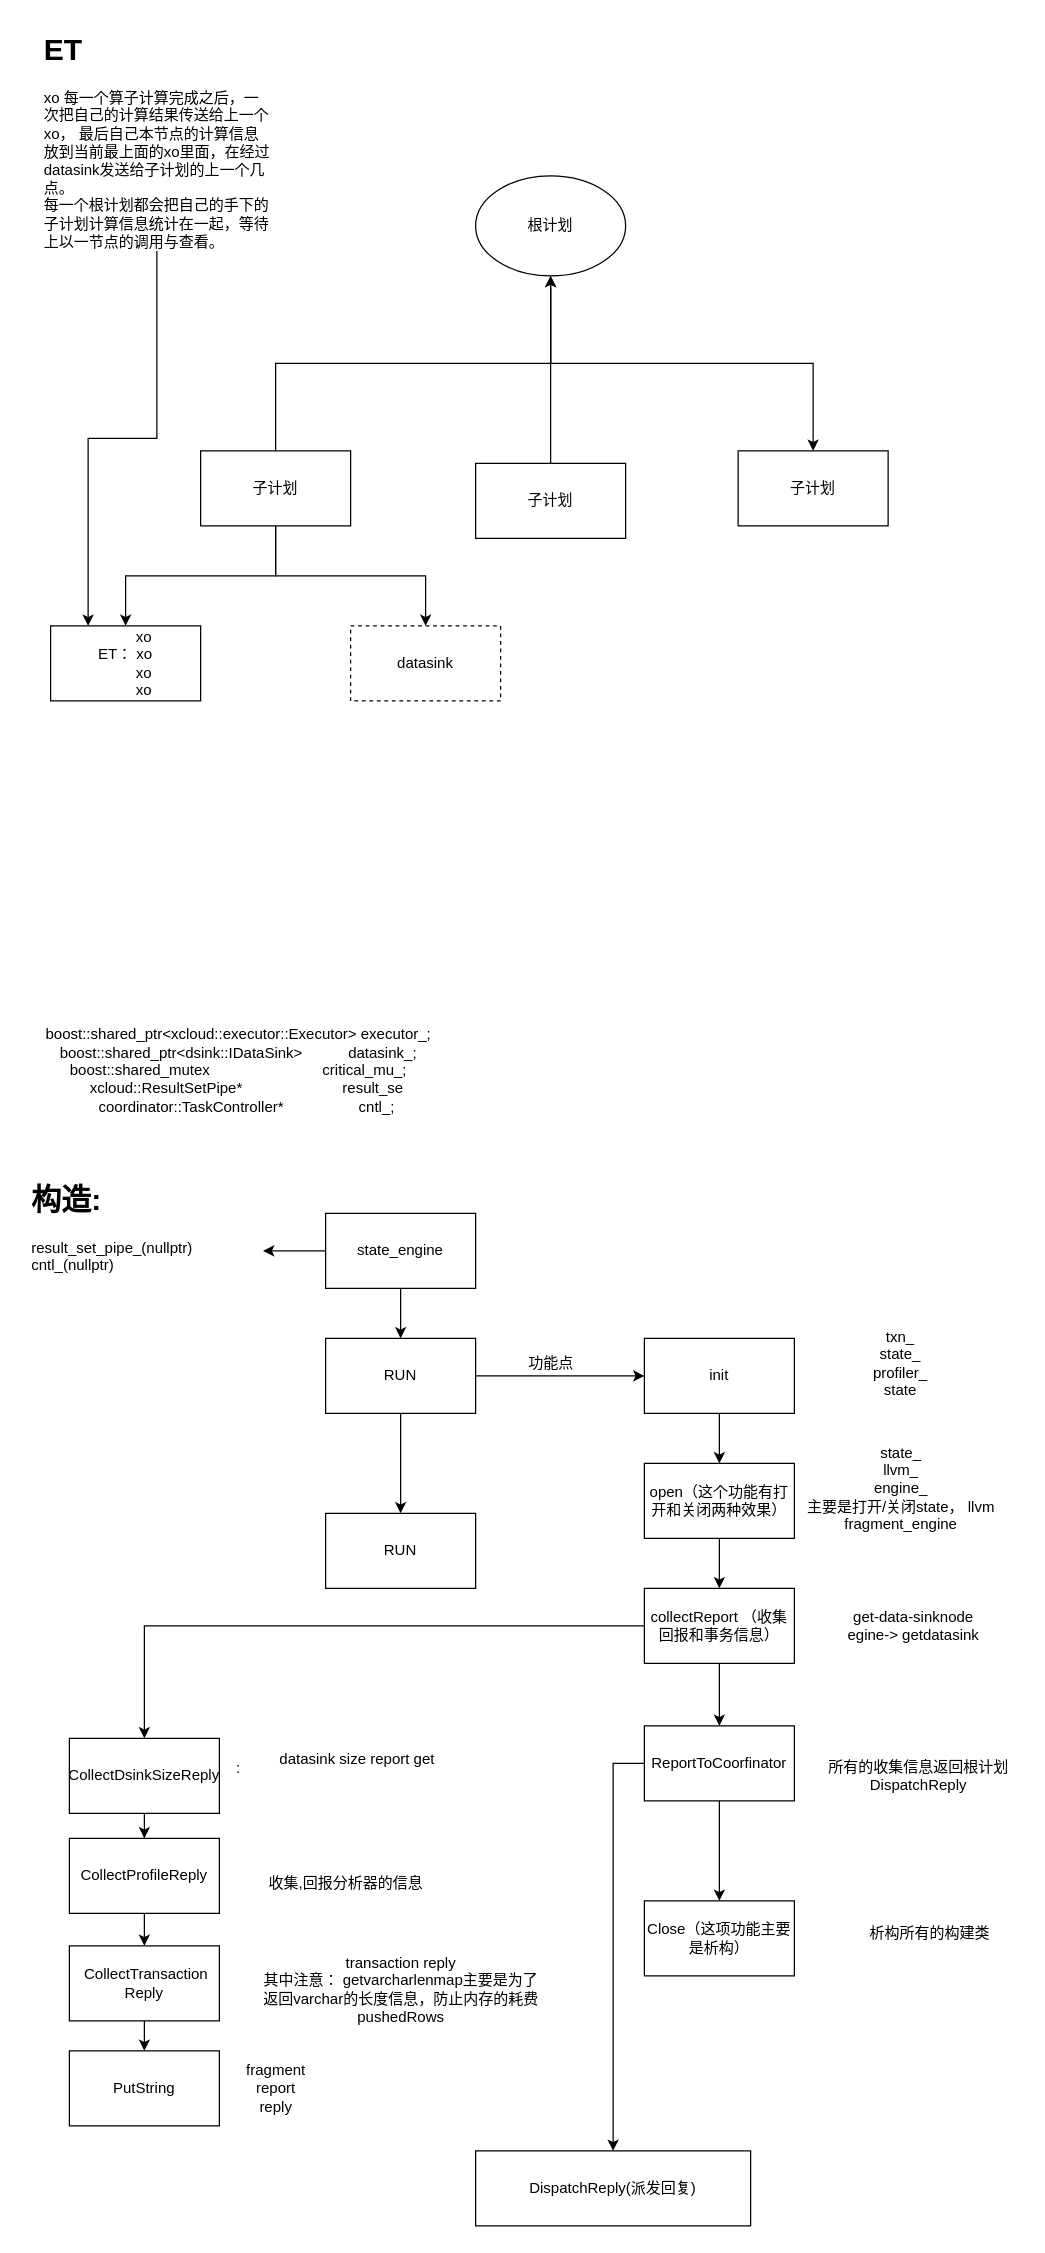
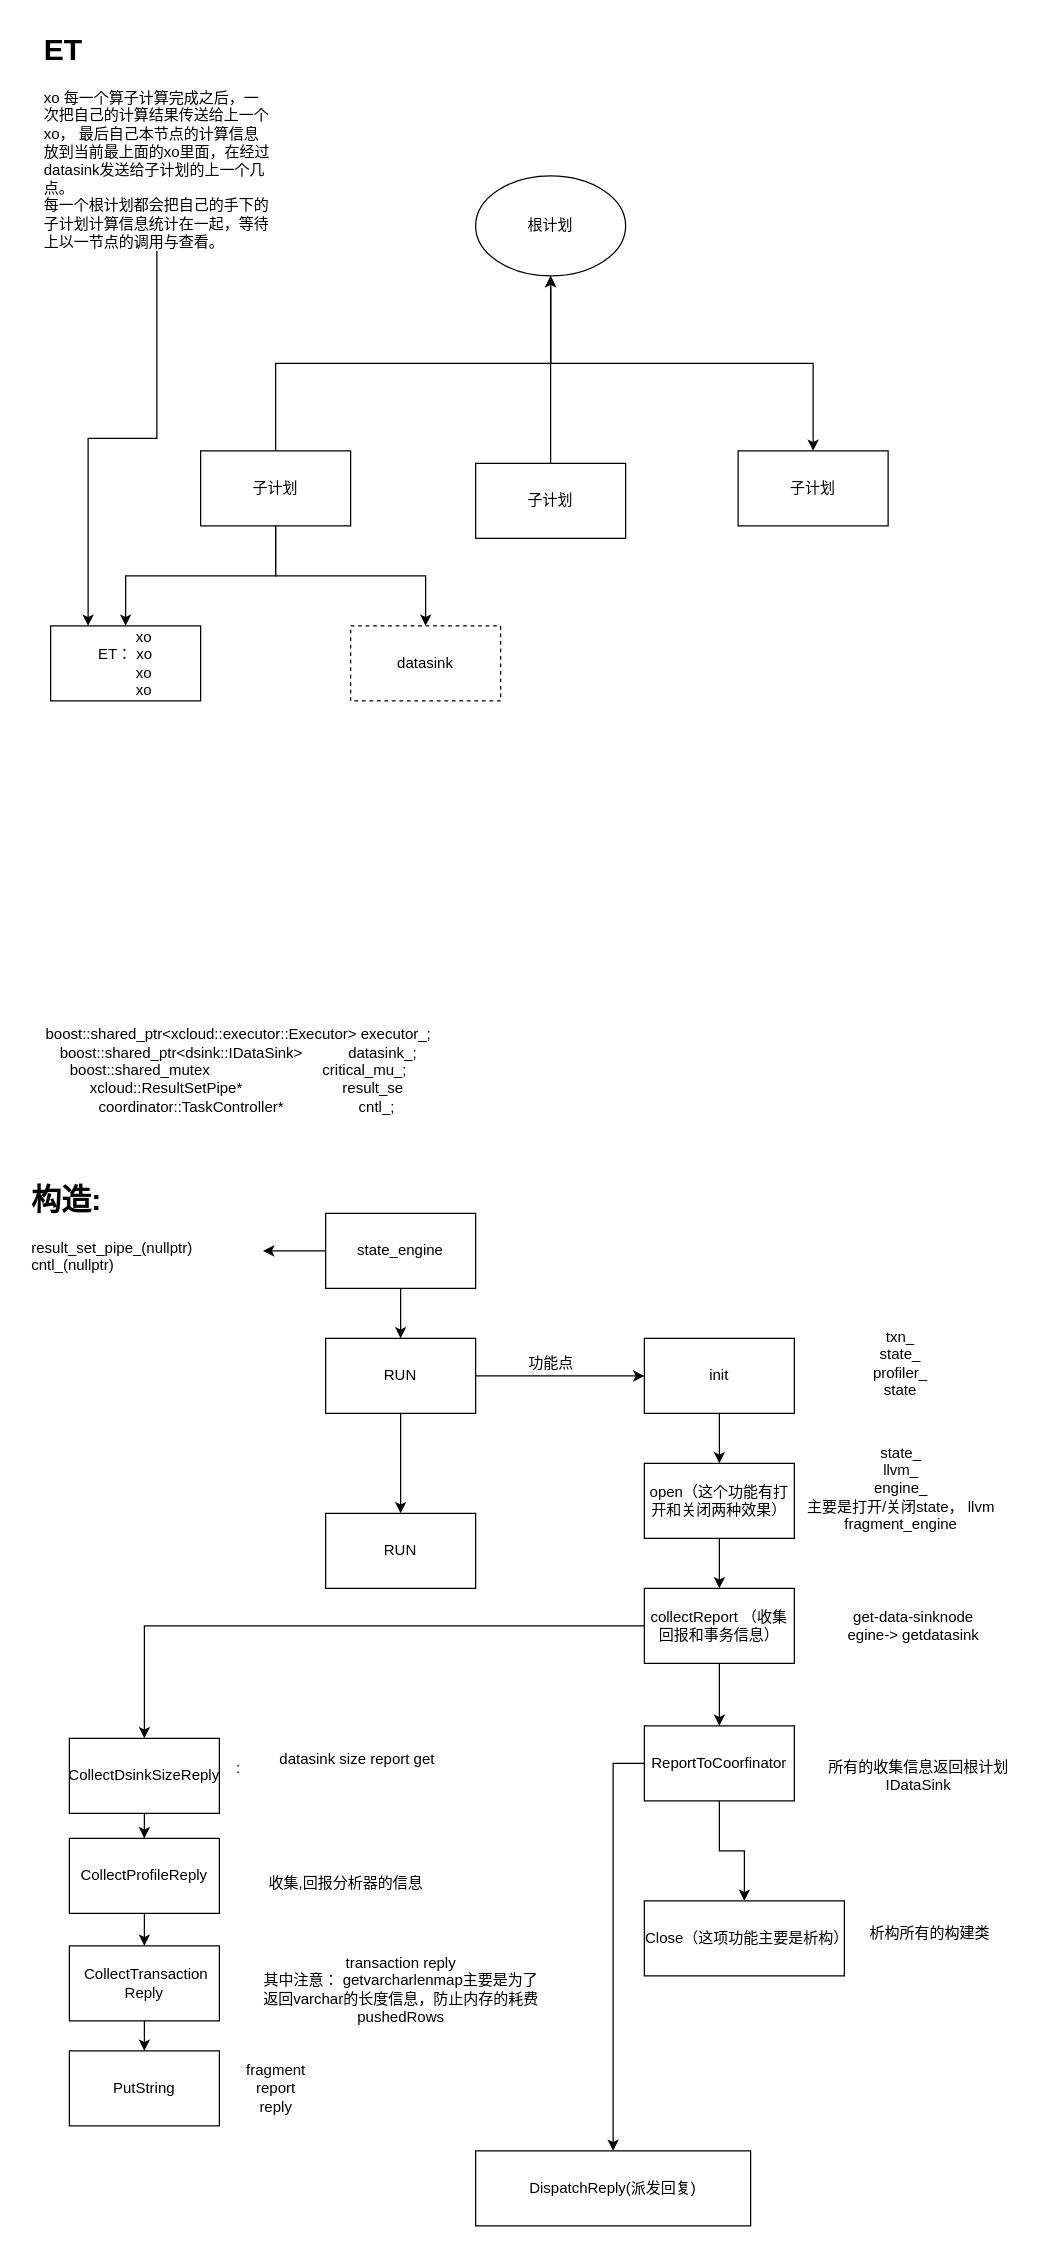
  <mxCell id="0" />
  <mxCell id="1" parent="0" />
  <mxCell id="2" value="" style="edgeStyle=orthogonalEdgeStyle;rounded=0;orthogonalLoop=1;jettySize=auto;html=1;" parent="1" source="4" target="7" edge="1"><mxGeometry relative="1" as="geometry" /></mxCell>
  <mxCell id="3" value="" style="edgeStyle=orthogonalEdgeStyle;rounded=0;orthogonalLoop=1;jettySize=auto;html=1;entryX=1;entryY=0.5;entryDx=0;entryDy=0;" parent="1" source="4" target="29" edge="1"><mxGeometry relative="1" as="geometry"><mxPoint x="210" y="1010" as="targetPoint" /></mxGeometry></mxCell>
  <mxCell id="4" value="state_engine" style="rounded=0;whiteSpace=wrap;html=1;" parent="1" vertex="1"><mxGeometry x="260" y="970" width="120" height="60" as="geometry" /></mxCell>
  <mxCell id="5" value="" style="edgeStyle=orthogonalEdgeStyle;rounded=0;orthogonalLoop=1;jettySize=auto;html=1;" parent="1" source="7" target="10" edge="1"><mxGeometry relative="1" as="geometry" /></mxCell>
  <mxCell id="6" value="" style="edgeStyle=orthogonalEdgeStyle;rounded=0;orthogonalLoop=1;jettySize=auto;html=1;" parent="1" source="7" target="8" edge="1"><mxGeometry relative="1" as="geometry" /></mxCell>
  <mxCell id="7" value="RUN" style="rounded=0;whiteSpace=wrap;html=1;" parent="1" vertex="1"><mxGeometry x="260" y="1070" width="120" height="60" as="geometry" /></mxCell>
  <mxCell id="8" value="RUN" style="rounded=0;whiteSpace=wrap;html=1;" parent="1" vertex="1"><mxGeometry x="260" y="1210" width="120" height="60" as="geometry" /></mxCell>
  <mxCell id="9" value="" style="edgeStyle=orthogonalEdgeStyle;rounded=0;orthogonalLoop=1;jettySize=auto;html=1;" parent="1" source="10" target="12" edge="1"><mxGeometry relative="1" as="geometry" /></mxCell>
  <mxCell id="10" value="init" style="rounded=0;whiteSpace=wrap;html=1;" parent="1" vertex="1"><mxGeometry x="515" y="1070" width="120" height="60" as="geometry" /></mxCell>
  <mxCell id="11" value="" style="edgeStyle=orthogonalEdgeStyle;rounded=0;orthogonalLoop=1;jettySize=auto;html=1;" parent="1" source="12" target="15" edge="1"><mxGeometry relative="1" as="geometry" /></mxCell>
  <mxCell id="12" value="open（这个功能有打开和关闭两种效果）" style="rounded=0;whiteSpace=wrap;html=1;" parent="1" vertex="1"><mxGeometry x="515" y="1170" width="120" height="60" as="geometry" /></mxCell>
  <mxCell id="13" value="" style="edgeStyle=orthogonalEdgeStyle;rounded=0;orthogonalLoop=1;jettySize=auto;html=1;" parent="1" source="15" target="25" edge="1"><mxGeometry relative="1" as="geometry" /></mxCell>
  <mxCell id="14" value="" style="edgeStyle=orthogonalEdgeStyle;rounded=0;orthogonalLoop=1;jettySize=auto;html=1;" parent="1" source="15" target="17" edge="1"><mxGeometry relative="1" as="geometry" /></mxCell>
  <mxCell id="15" value="collectReport （收集回报和事务信息）" style="rounded=0;whiteSpace=wrap;html=1;" parent="1" vertex="1"><mxGeometry x="515" y="1270" width="120" height="60" as="geometry" /></mxCell>
  <mxCell id="16" value="" style="edgeStyle=orthogonalEdgeStyle;rounded=0;orthogonalLoop=1;jettySize=auto;html=1;" parent="1" source="17" target="19" edge="1"><mxGeometry relative="1" as="geometry" /></mxCell>
  <mxCell id="17" value="CollectDsinkSizeReply" style="rounded=0;whiteSpace=wrap;html=1;" parent="1" vertex="1"><mxGeometry x="55" y="1390" width="120" height="60" as="geometry" /></mxCell>
  <mxCell id="18" value="" style="edgeStyle=orthogonalEdgeStyle;rounded=0;orthogonalLoop=1;jettySize=auto;html=1;" parent="1" source="19" target="21" edge="1"><mxGeometry relative="1" as="geometry" /></mxCell>
  <mxCell id="19" value="CollectProfileReply" style="rounded=0;whiteSpace=wrap;html=1;" parent="1" vertex="1"><mxGeometry x="55" y="1470" width="120" height="60" as="geometry" /></mxCell>
  <mxCell id="20" value="" style="edgeStyle=orthogonalEdgeStyle;rounded=0;orthogonalLoop=1;jettySize=auto;html=1;" parent="1" source="21" target="22" edge="1"><mxGeometry relative="1" as="geometry" /></mxCell>
  <mxCell id="21" value="&amp;nbsp;CollectTransaction&lt;br&gt;Reply" style="rounded=0;whiteSpace=wrap;html=1;" parent="1" vertex="1"><mxGeometry x="55" y="1556" width="120" height="60" as="geometry" /></mxCell>
  <mxCell id="22" value="PutString" style="rounded=0;whiteSpace=wrap;html=1;" parent="1" vertex="1"><mxGeometry x="55" y="1640" width="120" height="60" as="geometry" /></mxCell>
  <mxCell id="23" value="" style="edgeStyle=orthogonalEdgeStyle;rounded=0;orthogonalLoop=1;jettySize=auto;html=1;" parent="1" source="25" target="27" edge="1"><mxGeometry relative="1" as="geometry" /></mxCell>
  <mxCell id="24" value="" style="edgeStyle=orthogonalEdgeStyle;rounded=0;orthogonalLoop=1;jettySize=auto;html=1;" parent="1" source="25" target="26" edge="1"><mxGeometry relative="1" as="geometry"><Array as="points"><mxPoint x="490" y="1410" /></Array></mxGeometry></mxCell>
  <mxCell id="25" value="ReportToCoorfinator" style="rounded=0;whiteSpace=wrap;html=1;" parent="1" vertex="1"><mxGeometry x="515" y="1380" width="120" height="60" as="geometry" /></mxCell>
  <mxCell id="26" value="DispatchReply(派发回复)" style="rounded=0;whiteSpace=wrap;html=1;" parent="1" vertex="1"><mxGeometry x="380" y="1720" width="220" height="60" as="geometry" /></mxCell>
- <mxCell id="27" value="Close（这项功能主要是析构）" style="rounded=0;whiteSpace=wrap;html=1;" parent="1" vertex="1"><mxGeometry x="515" y="1520" width="120" height="60" as="geometry" /></mxCell>
+ <mxCell id="27" value="Close（这项功能主要是析构）" style="rounded=0;whiteSpace=wrap;html=1;" parent="1" vertex="1"><mxGeometry x="515" y="1520" width="160" height="60" as="geometry" /></mxCell>
  <mxCell id="28" value="&lt;div&gt;boost::shared_ptr&amp;lt;xcloud::executor::Executor&amp;gt; executor_;&lt;/div&gt;&lt;div&gt;&lt;span&gt;boost::shared_ptr&amp;lt;dsink::IDataSink&amp;gt;&amp;nbsp; &amp;nbsp; &amp;nbsp; &amp;nbsp; &amp;nbsp; &amp;nbsp;datasink_;&lt;/span&gt;&lt;/div&gt;&lt;div&gt;&lt;div&gt;boost::shared_mutex&amp;nbsp; &amp;nbsp; &amp;nbsp; &amp;nbsp; &amp;nbsp; &amp;nbsp; &amp;nbsp; &amp;nbsp; &amp;nbsp; &amp;nbsp; &amp;nbsp; &amp;nbsp; &amp;nbsp; &amp;nbsp;critical_mu_;&lt;/div&gt;&lt;div&gt;&amp;nbsp; &amp;nbsp; xcloud::ResultSetPipe*&amp;nbsp; &amp;nbsp; &amp;nbsp; &amp;nbsp; &amp;nbsp; &amp;nbsp; &amp;nbsp; &amp;nbsp; &amp;nbsp; &amp;nbsp; &amp;nbsp; &amp;nbsp; result_se&lt;/div&gt;&lt;/div&gt;&lt;div&gt;&amp;nbsp; &amp;nbsp; coordinator::TaskController*&amp;nbsp; &amp;nbsp; &amp;nbsp; &amp;nbsp; &amp;nbsp; &amp;nbsp; &amp;nbsp; &amp;nbsp; &amp;nbsp; cntl_;&lt;br&gt;&lt;/div&gt;&lt;div&gt;&lt;br&gt;&lt;/div&gt;&lt;div&gt;&lt;br&gt;&lt;/div&gt;" style="text;html=1;align=center;verticalAlign=middle;resizable=0;points=[];autosize=1;" parent="1" vertex="1"><mxGeometry x="30" y="820" width="320" height="100" as="geometry" /></mxCell>
  <mxCell id="29" value="&lt;h1&gt;构造:&lt;/h1&gt;&lt;div&gt;result_set_pipe_(nullptr)&lt;/div&gt;&lt;div&gt;cntl_(nullptr)&lt;/div&gt;" style="text;html=1;strokeColor=none;fillColor=none;spacing=5;spacingTop=-20;whiteSpace=wrap;overflow=hidden;rounded=0;" parent="1" vertex="1"><mxGeometry x="20" y="940" width="190" height="120" as="geometry" /></mxCell>
  <mxCell id="30" value="" style="edgeStyle=orthogonalEdgeStyle;rounded=0;orthogonalLoop=1;jettySize=auto;html=1;entryX=0.5;entryY=0;entryDx=0;entryDy=0;" parent="1" target="40" edge="1"><mxGeometry relative="1" as="geometry"><mxPoint x="440" y="230" as="sourcePoint" /><mxPoint x="650" y="460" as="targetPoint" /><Array as="points"><mxPoint x="440" y="290" /><mxPoint x="650" y="290" /></Array></mxGeometry></mxCell>
  <mxCell id="31" value="根计划" style="ellipse;whiteSpace=wrap;html=1;" parent="1" vertex="1"><mxGeometry x="380" y="140" width="120" height="80" as="geometry" /></mxCell>
  <mxCell id="32" value="" style="edgeStyle=orthogonalEdgeStyle;rounded=0;orthogonalLoop=1;jettySize=auto;html=1;exitX=0.5;exitY=0;exitDx=0;exitDy=0;" parent="1" source="35" target="31" edge="1"><mxGeometry relative="1" as="geometry"><mxPoint x="300" y="226" as="targetPoint" /></mxGeometry></mxCell>
  <mxCell id="33" value="" style="edgeStyle=orthogonalEdgeStyle;rounded=0;orthogonalLoop=1;jettySize=auto;html=1;" parent="1" source="35" target="37" edge="1"><mxGeometry relative="1" as="geometry" /></mxCell>
  <mxCell id="34" value="" style="edgeStyle=orthogonalEdgeStyle;rounded=0;orthogonalLoop=1;jettySize=auto;html=1;" parent="1" source="35" target="36" edge="1"><mxGeometry relative="1" as="geometry" /></mxCell>
  <mxCell id="35" value="子计划" style="rounded=0;whiteSpace=wrap;html=1;" parent="1" vertex="1"><mxGeometry x="160" y="360" width="120" height="60" as="geometry" /></mxCell>
  <mxCell id="36" value="datasink" style="rounded=0;whiteSpace=wrap;html=1;dashed=1;" parent="1" vertex="1"><mxGeometry x="280" y="500" width="120" height="60" as="geometry" /></mxCell>
  <mxCell id="37" value="&amp;nbsp; &amp;nbsp; &amp;nbsp; &amp;nbsp; &amp;nbsp;xo&lt;br&gt;ET： xo&lt;br&gt;&amp;nbsp; &amp;nbsp; &amp;nbsp; &amp;nbsp; &amp;nbsp;xo&lt;br&gt;&amp;nbsp; &amp;nbsp; &amp;nbsp; &amp;nbsp; &amp;nbsp;xo" style="rounded=0;whiteSpace=wrap;html=1;" parent="1" vertex="1"><mxGeometry x="40" y="500" width="120" height="60" as="geometry" /></mxCell>
  <mxCell id="38" value="" style="edgeStyle=orthogonalEdgeStyle;rounded=0;orthogonalLoop=1;jettySize=auto;html=1;" parent="1" source="39" edge="1"><mxGeometry relative="1" as="geometry"><mxPoint x="440" y="220" as="targetPoint" /></mxGeometry></mxCell>
  <mxCell id="39" value="子计划" style="rounded=0;whiteSpace=wrap;html=1;" parent="1" vertex="1"><mxGeometry x="380" y="370" width="120" height="60" as="geometry" /></mxCell>
  <mxCell id="40" value="子计划" style="rounded=0;whiteSpace=wrap;html=1;" parent="1" vertex="1"><mxGeometry x="590" y="360" width="120" height="60" as="geometry" /></mxCell>
  <mxCell id="41" value="" style="edgeStyle=orthogonalEdgeStyle;rounded=0;orthogonalLoop=1;jettySize=auto;html=1;entryX=0.25;entryY=0;entryDx=0;entryDy=0;" parent="1" source="42" target="37" edge="1"><mxGeometry relative="1" as="geometry"><mxPoint x="115" y="350" as="targetPoint" /></mxGeometry></mxCell>
  <mxCell id="42" value="&lt;h1&gt;ET&lt;/h1&gt;&lt;div&gt;xo 每一个算子计算完成之后，一次把自己的计算结果传送给上一个xo， 最后自己本节点的计算信息放到当前最上面的xo里面，在经过datasink发送给子计划的上一个几点。&lt;/div&gt;&lt;div&gt;每一个根计划都会把自己的手下的子计划计算信息统计在一起，等待上以一节点的调用与查看。&lt;/div&gt;" style="text;html=1;strokeColor=none;fillColor=none;spacing=5;spacingTop=-20;whiteSpace=wrap;overflow=hidden;rounded=0;" parent="1" vertex="1"><mxGeometry x="30" y="20" width="190" height="180" as="geometry" /></mxCell>
  <mxCell id="43" value="功能点" style="text;html=1;align=center;verticalAlign=middle;resizable=0;points=[];autosize=1;" parent="1" vertex="1"><mxGeometry x="415" y="1080" width="50" height="20" as="geometry" /></mxCell>
  <mxCell id="44" value="txn_&lt;br&gt;state_&lt;br&gt;profiler_&lt;br&gt;state" style="text;html=1;strokeColor=none;fillColor=none;align=center;verticalAlign=middle;whiteSpace=wrap;rounded=0;" parent="1" vertex="1"><mxGeometry x="700" y="1080" width="40" height="20" as="geometry" /></mxCell>
  <mxCell id="45" value="state_&lt;br&gt;llvm_&lt;br&gt;engine_&lt;br&gt;主要是打开/关闭state， llvm &lt;br&gt;fragment_engine" style="text;html=1;align=center;verticalAlign=middle;resizable=0;points=[];autosize=1;" parent="1" vertex="1"><mxGeometry x="635" y="1150" width="170" height="80" as="geometry" /></mxCell>
  <mxCell id="46" value="get-data-sinknode&lt;br&gt;egine-&amp;gt; getdatasink&lt;br&gt;" style="text;html=1;align=center;verticalAlign=middle;resizable=0;points=[];autosize=1;" parent="1" vertex="1"><mxGeometry x="670" y="1285" width="120" height="30" as="geometry" /></mxCell>
  <mxCell id="47" value="析构所有的构建类" style="text;html=1;align=center;verticalAlign=middle;resizable=0;points=[];autosize=1;" parent="1" vertex="1"><mxGeometry x="688" y="1536" width="110" height="20" as="geometry" /></mxCell>
- <mxCell id="48" value="所有的收集信息返回根计划&lt;br&gt;DispatchReply" style="text;html=1;align=center;verticalAlign=middle;resizable=0;points=[];autosize=1;" parent="1" vertex="1"><mxGeometry x="654" y="1405" width="160" height="30" as="geometry" /></mxCell>
+ <mxCell id="48" value="所有的收集信息返回根计划&lt;br&gt;IDataSink" style="text;html=1;align=center;verticalAlign=middle;resizable=0;points=[];autosize=1;" parent="1" vertex="1"><mxGeometry x="654" y="1405" width="160" height="30" as="geometry" /></mxCell>
  <mxCell id="49" value="fragment&lt;br&gt;report&lt;br&gt;reply" style="text;html=1;align=center;verticalAlign=middle;resizable=0;points=[];autosize=1;" parent="1" vertex="1"><mxGeometry x="190" y="1645" width="60" height="50" as="geometry" /></mxCell>
  <mxCell id="50" value="datasink size report get&lt;br&gt;" style="text;html=1;align=center;verticalAlign=middle;resizable=0;points=[];autosize=1;" parent="1" vertex="1"><mxGeometry x="210" y="1395" width="150" height="24" as="geometry" /></mxCell>
  <mxCell id="51" value=":" style="text;html=1;align=center;verticalAlign=middle;resizable=0;points=[];autosize=1;" parent="50" vertex="1"><mxGeometry x="-30" y="9" width="20" height="20" as="geometry" /></mxCell>
  <mxCell id="52" value="收集,回报分析器的信息" style="text;html=1;align=center;verticalAlign=middle;resizable=0;points=[];autosize=1;" parent="1" vertex="1"><mxGeometry x="206" y="1496" width="140" height="20" as="geometry" /></mxCell>
  <mxCell id="53" value="transaction reply&lt;br&gt;其中注意： getvarcharlenmap主要是为了&lt;br&gt;返回varchar的长度信息，防止内存的耗费&lt;br&gt;pushedRows" style="text;html=1;align=center;verticalAlign=middle;resizable=0;points=[];autosize=1;" parent="1" vertex="1"><mxGeometry x="200" y="1561" width="240" height="60" as="geometry" /></mxCell>
